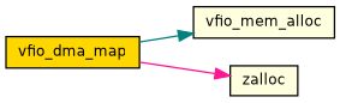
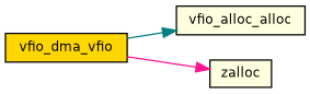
  digraph {
    rankdir=LR
    node [color=black fillcolor=lightyellow fontname=Helvetica fontsize=10 shape=record style=filled]
    edge [fontname=Helvetica fontsize=10 labelfontname=Helvetica labelfontsize=10 style=solid]
-   n1 [fillcolor=gold fontcolor=black height=0.2 label=vfio_dma_map width=0.4]
-   n2 [height=0.2 label=vfio_mem_alloc width=0.4]
+   n1 [fillcolor=gold fontcolor=black height=0.2 label=vfio_dma_vfio width=0.4]
+   n2 [height=0.2 label=vfio_alloc_alloc width=0.4]
    n3 [height=0.2 label=zalloc width=0.4]
    n1 -> n2 [color=teal]
    n1 -> n3 [color=deeppink]
  }
